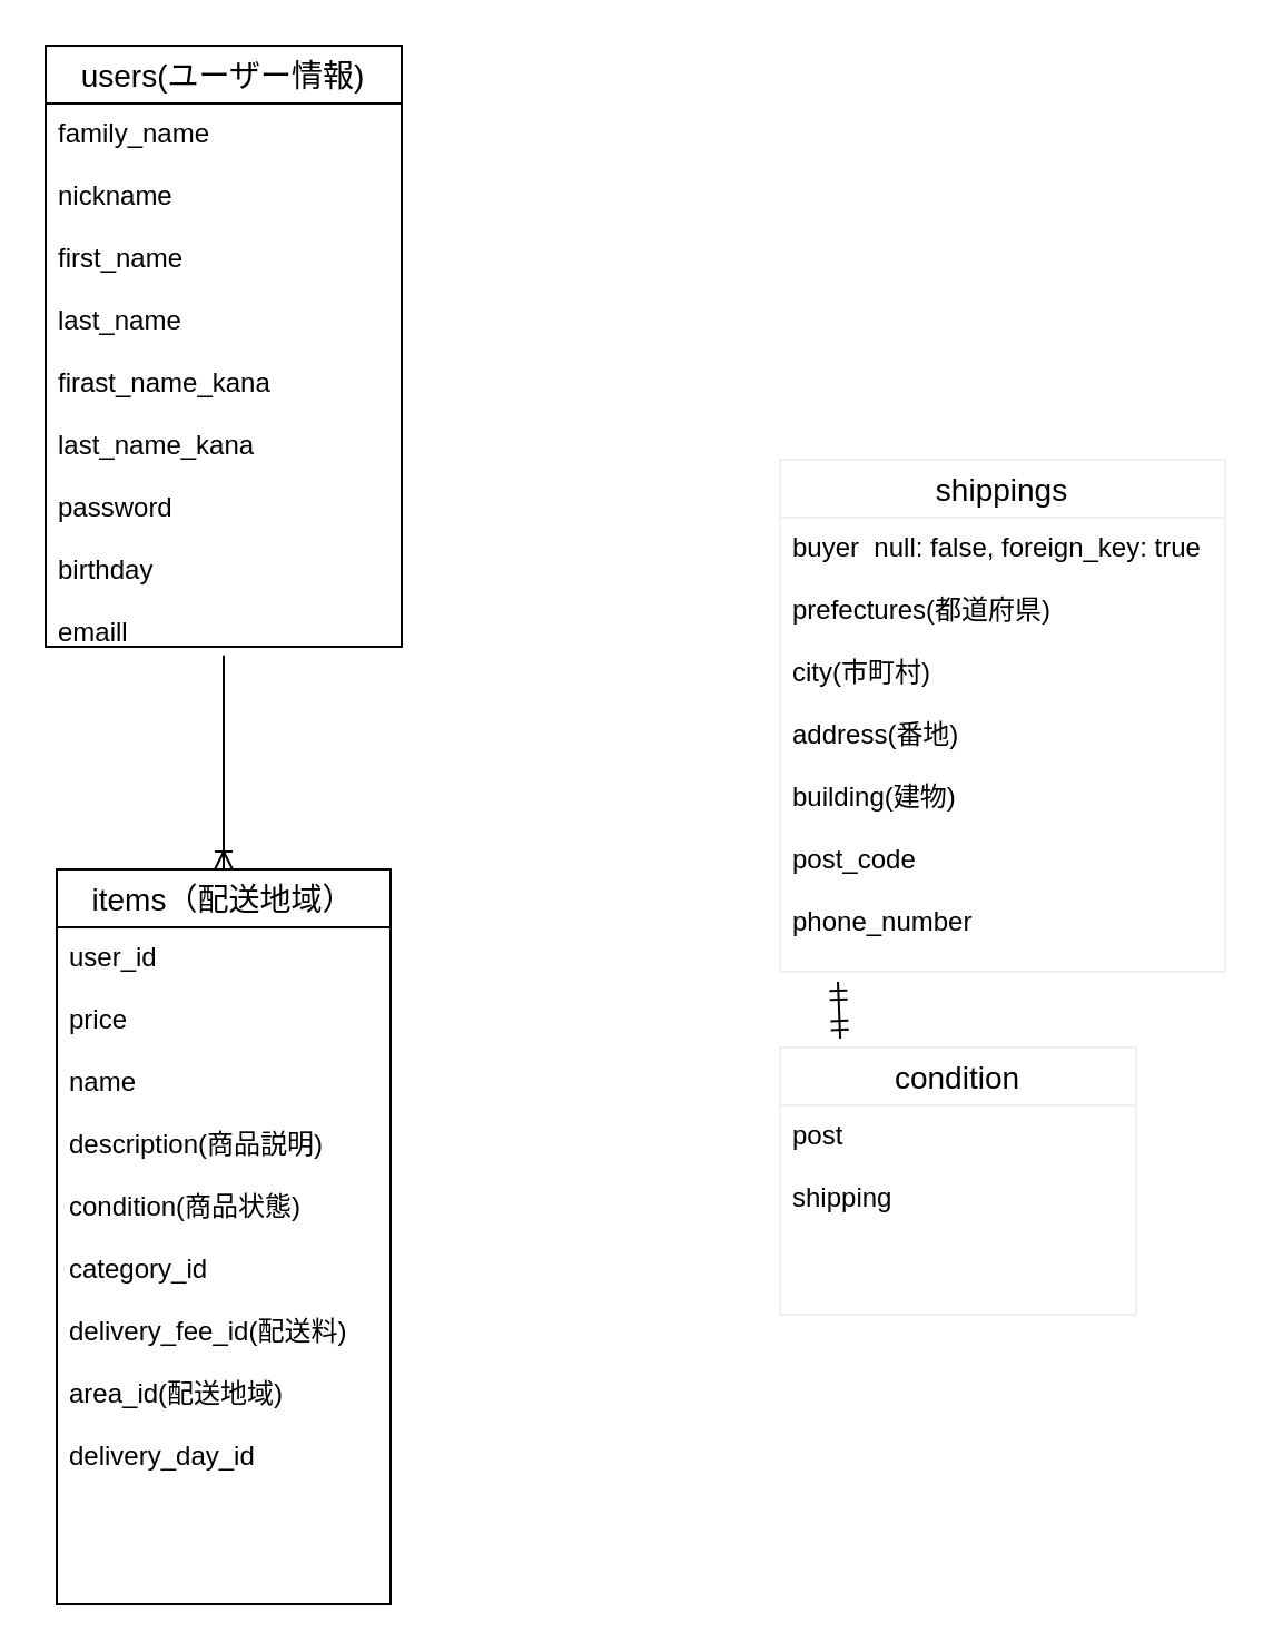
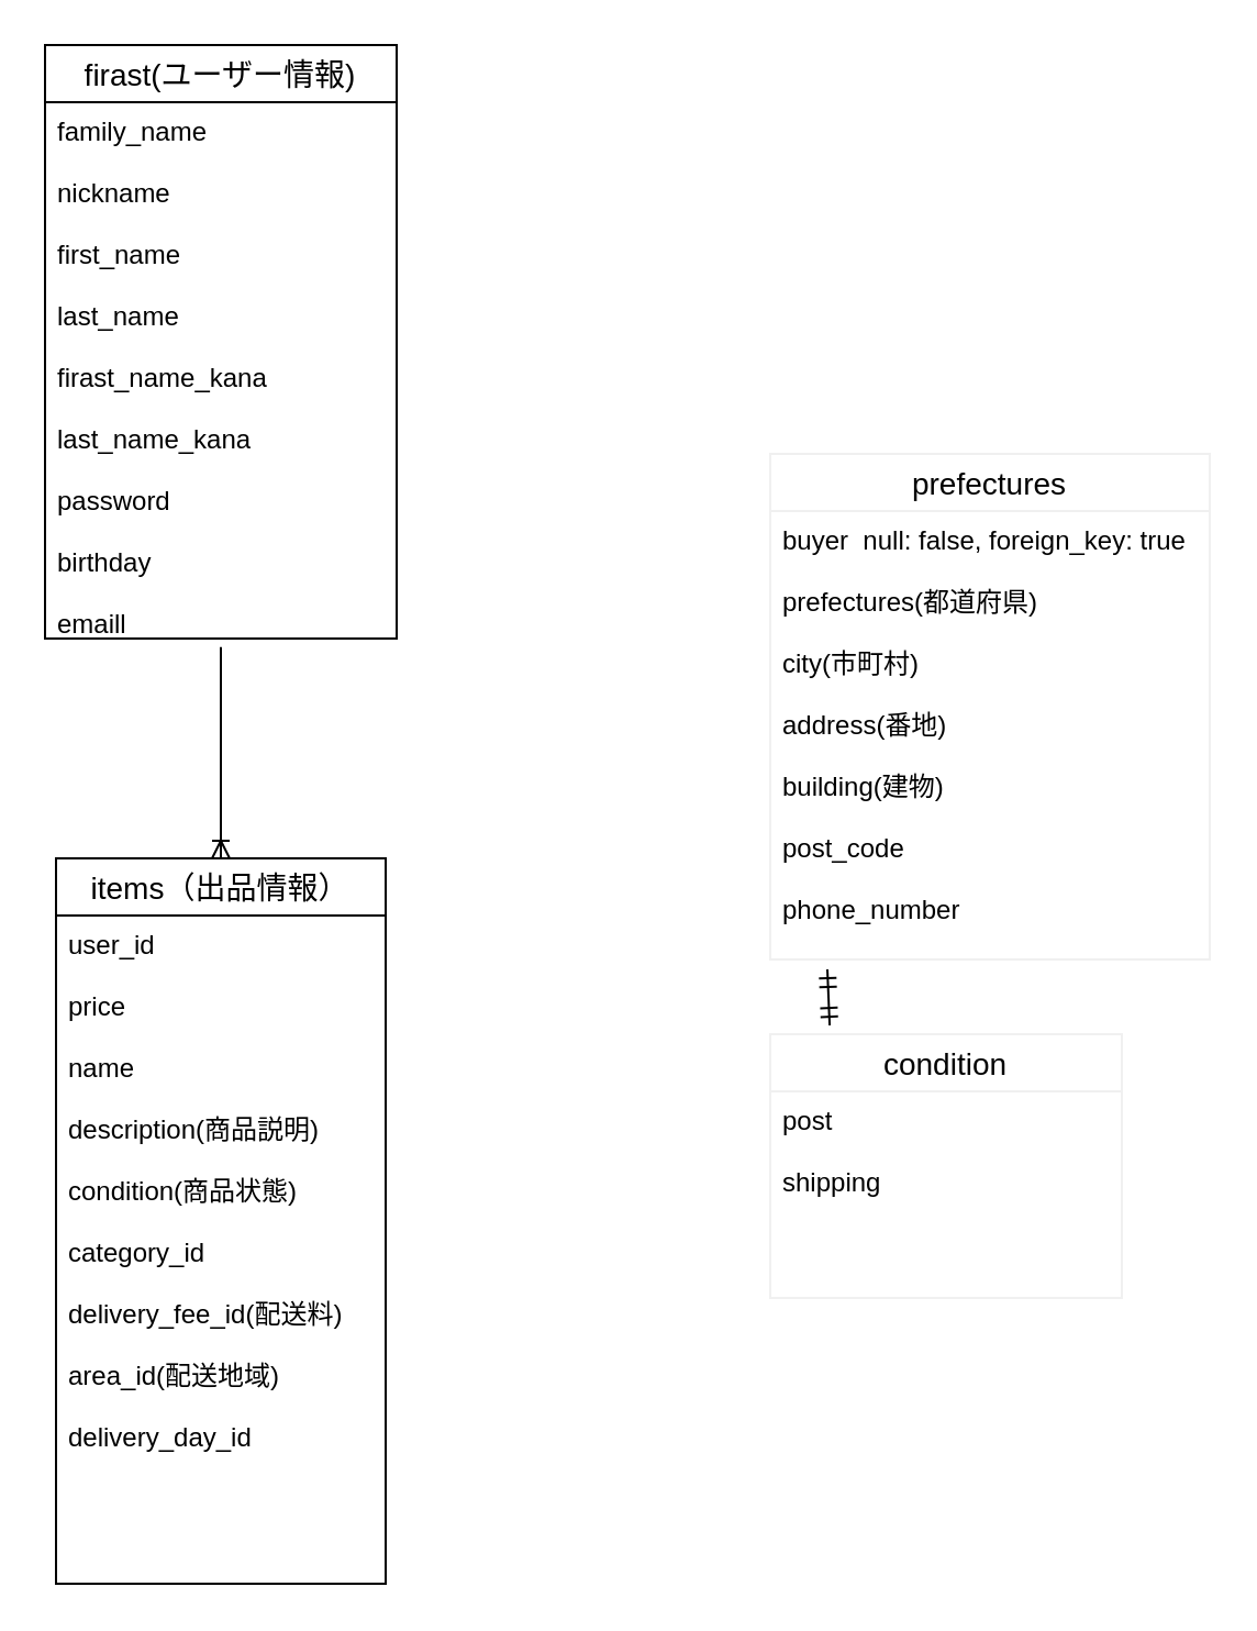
  <mxCell id="0" />
  <mxCell id="1" parent="0" />
- <mxCell id="2" value="items（配送地域）" style="swimlane;fontStyle=0;childLayout=stackLayout;horizontal=1;startSize=26;horizontalStack=0;resizeParent=1;resizeParentMax=0;resizeLast=0;collapsible=1;marginBottom=0;align=center;fontSize=14;" vertex="1" parent="1"><mxGeometry x="25" y="390" width="150" height="330" as="geometry" /></mxCell>
+ <mxCell id="2" value="items（出品情報）" style="swimlane;fontStyle=0;childLayout=stackLayout;horizontal=1;startSize=26;horizontalStack=0;resizeParent=1;resizeParentMax=0;resizeLast=0;collapsible=1;marginBottom=0;align=center;fontSize=14;" vertex="1" parent="1"><mxGeometry x="25" y="390" width="150" height="330" as="geometry" /></mxCell>
  <mxCell id="3" value="user_id&#10;&#10;price&#10;&#10;name&#10;&#10;description(商品説明)&#10;&#10;condition(商品状態)&#10;&#10;category_id&#10;&#10;delivery_fee_id(配送料)&#10;&#10;area_id(配送地域)&#10;&#10;delivery_day_id" style="text;strokeColor=none;fillColor=none;spacingLeft=4;spacingRight=4;overflow=hidden;rotatable=0;points=[[0,0.5],[1,0.5]];portConstraint=eastwest;fontSize=12;" vertex="1" parent="2"><mxGeometry y="26" width="150" height="304" as="geometry" /></mxCell>
- <mxCell id="4" value="shippings" style="swimlane;fontStyle=0;childLayout=stackLayout;horizontal=1;startSize=26;horizontalStack=0;resizeParent=1;resizeParentMax=0;resizeLast=0;collapsible=1;marginBottom=0;align=center;fontSize=14;strokeColor=#f0f0f0;strokeWidth=1;" vertex="1" parent="1"><mxGeometry x="350" y="206" width="200" height="230" as="geometry" /></mxCell>
+ <mxCell id="4" value="prefectures" style="swimlane;fontStyle=0;childLayout=stackLayout;horizontal=1;startSize=26;horizontalStack=0;resizeParent=1;resizeParentMax=0;resizeLast=0;collapsible=1;marginBottom=0;align=center;fontSize=14;strokeColor=#f0f0f0;strokeWidth=1;" vertex="1" parent="1"><mxGeometry x="350" y="206" width="200" height="230" as="geometry" /></mxCell>
  <mxCell id="5" value="buyer  null: false, foreign_key: true&#10;&#10;prefectures(都道府県)&#10;&#10;city(市町村)&#10;&#10;address(番地)&#10;&#10;building(建物)&#10;&#10;post_code&#10;&#10;phone_number&#10;&#10;" style="text;strokeColor=none;fillColor=none;spacingLeft=4;spacingRight=4;overflow=hidden;rotatable=0;points=[[0,0.5],[1,0.5]];portConstraint=eastwest;fontSize=12;" vertex="1" parent="4"><mxGeometry y="26" width="200" height="204" as="geometry" /></mxCell>
- <mxCell id="6" value="users(ユーザー情報)" style="swimlane;fontStyle=0;childLayout=stackLayout;horizontal=1;startSize=26;horizontalStack=0;resizeParent=1;resizeParentMax=0;resizeLast=0;collapsible=1;marginBottom=0;align=center;fontSize=14;" vertex="1" parent="1"><mxGeometry x="20" y="20" width="160" height="270" as="geometry" /></mxCell>
+ <mxCell id="6" value="firast(ユーザー情報)" style="swimlane;fontStyle=0;childLayout=stackLayout;horizontal=1;startSize=26;horizontalStack=0;resizeParent=1;resizeParentMax=0;resizeLast=0;collapsible=1;marginBottom=0;align=center;fontSize=14;" vertex="1" parent="1"><mxGeometry x="20" y="20" width="160" height="270" as="geometry" /></mxCell>
  <mxCell id="7" value="family_name&#10;&#10;nickname&#10;&#10;first_name&#10;&#10;last_name&#10;&#10;firast_name_kana&#10;&#10;last_name_kana&#10;&#10;password&#10;&#10;birthday&#10;&#10;emaill&#10;&#10;" style="text;strokeColor=none;fillColor=none;spacingLeft=4;spacingRight=4;overflow=hidden;rotatable=0;points=[[0,0.5],[1,0.5]];portConstraint=eastwest;fontSize=12;" vertex="1" parent="6"><mxGeometry y="26" width="160" height="244" as="geometry" /></mxCell>
  <mxCell id="8" value="condition" style="swimlane;fontStyle=0;childLayout=stackLayout;horizontal=1;startSize=26;horizontalStack=0;resizeParent=1;resizeParentMax=0;resizeLast=0;collapsible=1;marginBottom=0;align=center;fontSize=14;strokeColor=#f0f0f0;strokeWidth=1;" vertex="1" parent="1"><mxGeometry x="350" y="470" width="160" height="120" as="geometry" /></mxCell>
  <mxCell id="9" value="post&#10;&#10;shipping" style="text;strokeColor=none;fillColor=none;spacingLeft=4;spacingRight=4;overflow=hidden;rotatable=0;points=[[0,0.5],[1,0.5]];portConstraint=eastwest;fontSize=12;" vertex="1" parent="8"><mxGeometry y="26" width="160" height="94" as="geometry" /></mxCell>
  <mxCell id="10" value="" style="fontSize=12;html=1;endArrow=ERmandOne;startArrow=ERmandOne;entryX=0.13;entryY=1.022;entryDx=0;entryDy=0;entryPerimeter=0;exitX=0.169;exitY=-0.033;exitDx=0;exitDy=0;exitPerimeter=0;" edge="1" parent="1" source="8" target="5"><mxGeometry width="100" height="100" relative="1" as="geometry"><mxPoint x="376" y="460" as="sourcePoint" /><mxPoint x="474" y="370" as="targetPoint" /></mxGeometry></mxCell>
  <mxCell id="11" value="" style="fontSize=12;html=1;endArrow=ERoneToMany;entryX=0.5;entryY=0;entryDx=0;entryDy=0;exitX=0.5;exitY=1.016;exitDx=0;exitDy=0;exitPerimeter=0;" edge="1" parent="1" source="7" target="2"><mxGeometry width="100" height="100" relative="1" as="geometry"><mxPoint x="75" y="290" as="sourcePoint" /><mxPoint x="175" y="190" as="targetPoint" /></mxGeometry></mxCell>
